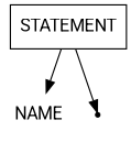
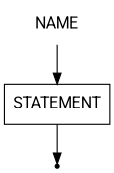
  digraph {
    fontname=Roboto
    node [fontname=Roboto]
    edge [fontname=Roboto]
    n1 [label=NAME shape=plaintext]
    n2 [label=STATEMENT shape=box]
    end [shape=point]
-   n2 -> n1
+   n1 -> n2
    n2 -> end
  }
